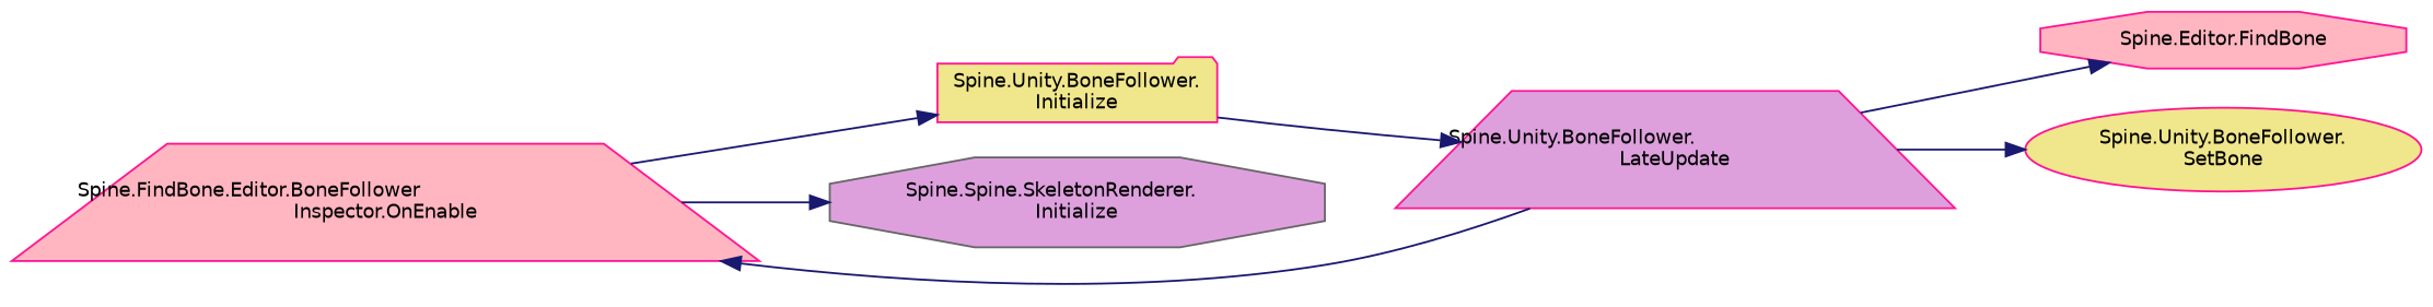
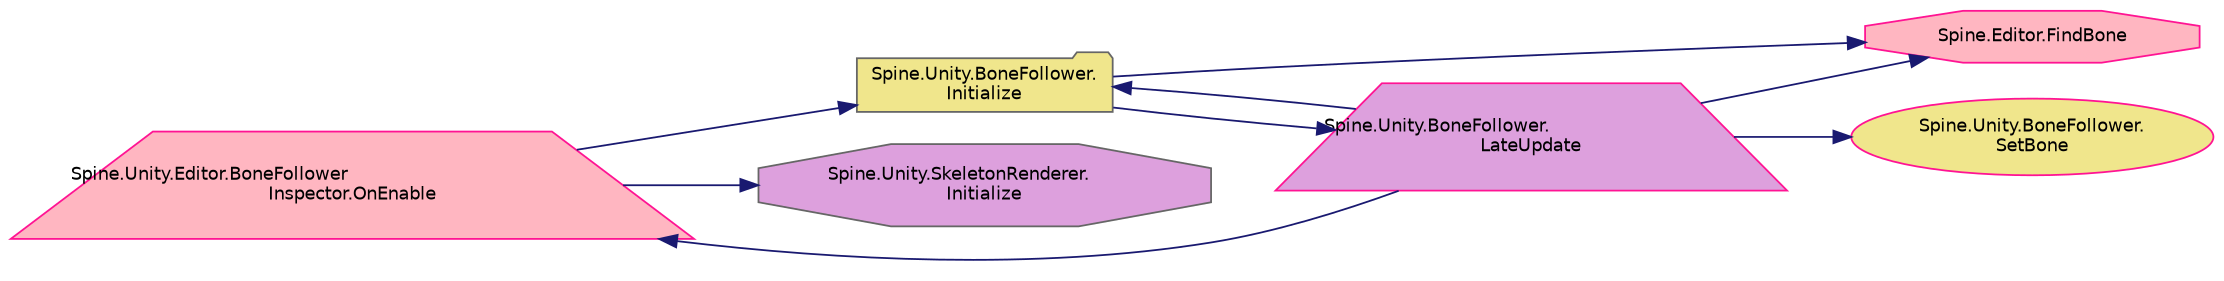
  digraph {
    rankdir=LR
    node [color=deeppink fillcolor=lightpink fontname=Helvetica fontsize=10 shape=trapezium style=filled]
    edge [color=midnightblue fontname=Helvetica fontsize=10 labelfontname=Helvetica labelfontsize=10 style=solid]
-   n1 [fontcolor=black height=0.2 label="Spine.FindBone.Editor.BoneFollower\lInspector.OnEnable" width=0.4]
-   n2 [fillcolor=khaki height=0.2 label="Spine.Unity.BoneFollower.\lInitialize" shape=folder width=0.4]
-   n3 [color=gray40 fillcolor=plum height=0.2 label="Spine.Spine.SkeletonRenderer.\lInitialize" shape=octagon width=0.4]
+   n1 [fontcolor=black height=0.2 label="Spine.Unity.Editor.BoneFollower\lInspector.OnEnable" width=0.4]
+   n2 [color=gray40 fillcolor=khaki height=0.2 label="Spine.Unity.BoneFollower.\lInitialize" shape=folder width=0.4]
+   n3 [color=gray40 fillcolor=plum height=0.2 label="Spine.Unity.SkeletonRenderer.\lInitialize" shape=octagon width=0.4]
    n4 [fillcolor=plum height=0.2 label="Spine.Unity.BoneFollower.\lLateUpdate" width=0.4]
    n5 [height=0.2 label="Spine.Editor.FindBone" shape=octagon width=0.4]
    n6 [fillcolor=khaki height=0.2 label="Spine.Unity.BoneFollower.\lSetBone" shape=ellipse width=0.4]
    n1 -> n2
    n1 -> n3
    n2 -> n4
+   n2 -> n5
    n4 -> n1
+   n4 -> n2
    n4 -> n5
    n4 -> n6
  }
